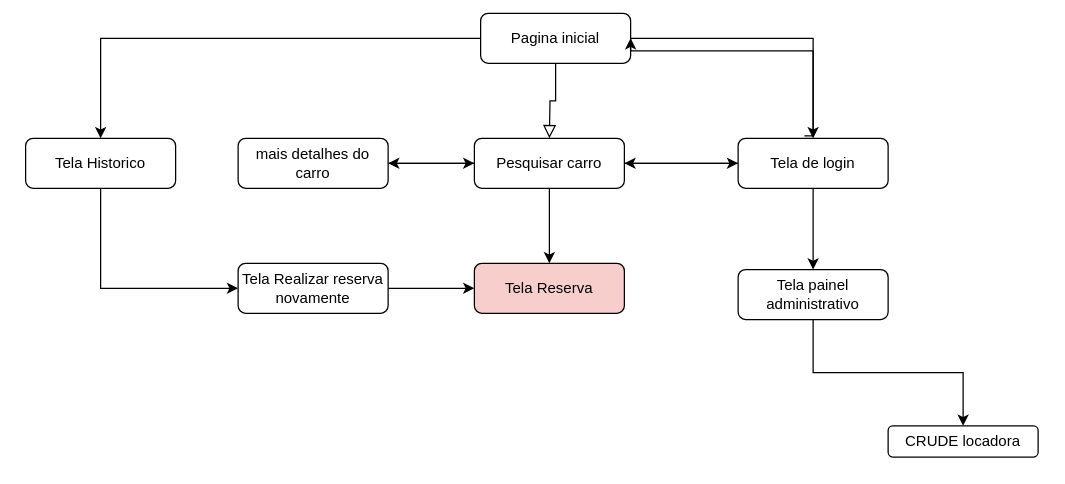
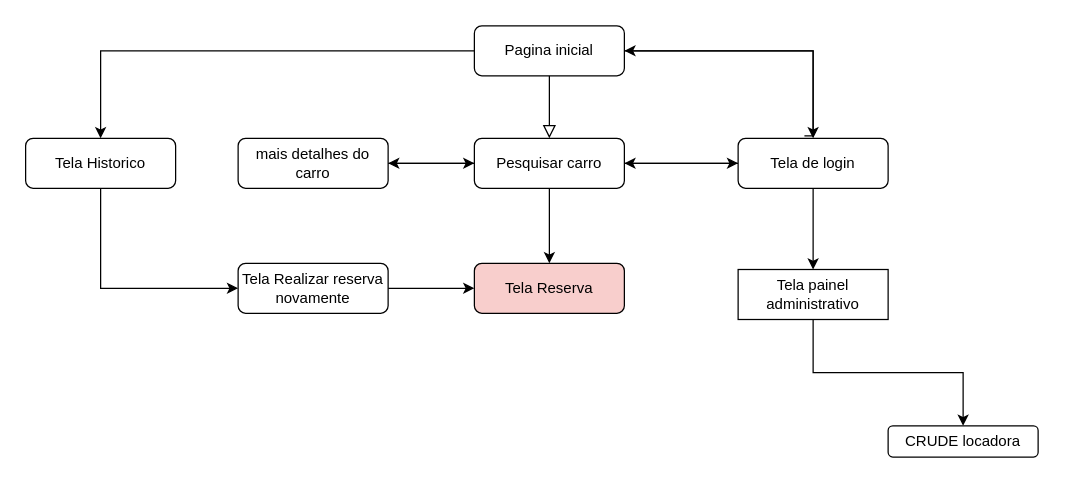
  <mxCell id="0" />
  <mxCell id="1" parent="0" />
  <mxCell id="2" value="" style="rounded=0;html=1;jettySize=auto;orthogonalLoop=1;fontSize=11;endArrow=block;endFill=0;endSize=8;strokeWidth=1;shadow=0;labelBackgroundColor=none;edgeStyle=orthogonalEdgeStyle;" parent="1" source="5" edge="1"><mxGeometry relative="1" as="geometry"><mxPoint x="439" y="110" as="targetPoint" /></mxGeometry></mxCell>
  <mxCell id="3" style="edgeStyle=orthogonalEdgeStyle;rounded=0;orthogonalLoop=1;jettySize=auto;html=1;entryX=0.5;entryY=0;entryDx=0;entryDy=0;" parent="1" source="5" target="13" edge="1"><mxGeometry relative="1" as="geometry" /></mxCell>
  <mxCell id="4" style="edgeStyle=orthogonalEdgeStyle;rounded=0;orthogonalLoop=1;jettySize=auto;html=1;entryX=0.5;entryY=0;entryDx=0;entryDy=0;entryPerimeter=0;" parent="1" source="5" target="18" edge="1"><mxGeometry relative="1" as="geometry"><mxPoint x="70" y="110" as="targetPoint" /></mxGeometry></mxCell>
- <mxCell id="5" value="Pagina inicial" style="rounded=1;whiteSpace=wrap;html=1;fontSize=12;glass=0;strokeWidth=1;shadow=0;" parent="1" vertex="1"><mxGeometry x="384" y="10" width="120" height="40" as="geometry" /></mxCell>
+ <mxCell id="5" value="Pagina inicial" style="rounded=1;whiteSpace=wrap;html=1;fontSize=12;glass=0;strokeWidth=1;shadow=0;" parent="1" vertex="1"><mxGeometry x="379" y="20" width="120" height="40" as="geometry" /></mxCell>
  <mxCell id="6" style="edgeStyle=orthogonalEdgeStyle;rounded=0;orthogonalLoop=1;jettySize=auto;html=1;entryX=0;entryY=0.5;entryDx=0;entryDy=0;" parent="1" source="9" target="13" edge="1"><mxGeometry relative="1" as="geometry" /></mxCell>
  <mxCell id="7" style="edgeStyle=orthogonalEdgeStyle;rounded=0;orthogonalLoop=1;jettySize=auto;html=1;entryX=0.5;entryY=0;entryDx=0;entryDy=0;" parent="1" source="9" target="14" edge="1"><mxGeometry relative="1" as="geometry" /></mxCell>
  <mxCell id="8" style="edgeStyle=orthogonalEdgeStyle;rounded=0;orthogonalLoop=1;jettySize=auto;html=1;" parent="1" source="9" target="16" edge="1"><mxGeometry relative="1" as="geometry" /></mxCell>
  <mxCell id="9" value="Pesquisar carro" style="rounded=1;whiteSpace=wrap;html=1;fontSize=12;glass=0;strokeWidth=1;shadow=0;" parent="1" vertex="1"><mxGeometry x="379" y="110" width="120" height="40" as="geometry" /></mxCell>
  <mxCell id="10" style="edgeStyle=orthogonalEdgeStyle;rounded=0;orthogonalLoop=1;jettySize=auto;html=1;" parent="1" source="13" target="22" edge="1"><mxGeometry relative="1" as="geometry" /></mxCell>
  <mxCell id="11" style="edgeStyle=orthogonalEdgeStyle;rounded=0;orthogonalLoop=1;jettySize=auto;html=1;" parent="1" source="13" target="9" edge="1"><mxGeometry relative="1" as="geometry" /></mxCell>
  <mxCell id="12" style="edgeStyle=orthogonalEdgeStyle;rounded=0;orthogonalLoop=1;jettySize=auto;html=1;entryX=1;entryY=0.5;entryDx=0;entryDy=0;exitX=0.442;exitY=-0.05;exitDx=0;exitDy=0;exitPerimeter=0;" parent="1" source="13" target="5" edge="1"><mxGeometry relative="1" as="geometry"><Array as="points"><mxPoint x="650" y="108" /><mxPoint x="650" y="40" /></Array></mxGeometry></mxCell>
  <mxCell id="13" value="Tela de login" style="rounded=1;whiteSpace=wrap;html=1;fontSize=12;glass=0;strokeWidth=1;shadow=0;" parent="1" vertex="1"><mxGeometry x="590" y="110" width="120" height="40" as="geometry" /></mxCell>
  <mxCell id="14" value="Tela Reserva" style="rounded=1;whiteSpace=wrap;html=1;fontSize=12;glass=0;strokeWidth=1;shadow=0;fillColor=#f8cecc;" parent="1" vertex="1"><mxGeometry x="379" y="210" width="120" height="40" as="geometry" /></mxCell>
  <mxCell id="15" style="edgeStyle=orthogonalEdgeStyle;rounded=0;orthogonalLoop=1;jettySize=auto;html=1;" parent="1" source="16" target="9" edge="1"><mxGeometry relative="1" as="geometry"><Array as="points"><mxPoint x="329" y="130" /><mxPoint x="329" y="130" /></Array></mxGeometry></mxCell>
  <mxCell id="16" value="mais detalhes do carro" style="rounded=1;whiteSpace=wrap;html=1;fontSize=12;glass=0;strokeWidth=1;shadow=0;" parent="1" vertex="1"><mxGeometry x="190" y="110" width="120" height="40" as="geometry" /></mxCell>
  <mxCell id="17" style="edgeStyle=orthogonalEdgeStyle;rounded=0;orthogonalLoop=1;jettySize=auto;html=1;entryX=0;entryY=0.5;entryDx=0;entryDy=0;" edge="1" parent="1" source="18" target="20"><mxGeometry relative="1" as="geometry"><Array as="points"><mxPoint x="80" y="230" /></Array></mxGeometry></mxCell>
  <mxCell id="18" value="Tela Historico" style="rounded=1;whiteSpace=wrap;html=1;fontSize=12;glass=0;strokeWidth=1;shadow=0;" parent="1" vertex="1"><mxGeometry x="20" y="110" width="120" height="40" as="geometry" /></mxCell>
  <mxCell id="19" style="edgeStyle=orthogonalEdgeStyle;rounded=0;orthogonalLoop=1;jettySize=auto;html=1;" parent="1" source="20" target="14" edge="1"><mxGeometry relative="1" as="geometry" /></mxCell>
  <mxCell id="20" value="Tela Realizar reserva novamente" style="rounded=1;whiteSpace=wrap;html=1;fontSize=12;glass=0;strokeWidth=1;shadow=0;" parent="1" vertex="1"><mxGeometry x="190" y="210" width="120" height="40" as="geometry" /></mxCell>
  <mxCell id="21" style="edgeStyle=orthogonalEdgeStyle;rounded=0;orthogonalLoop=1;jettySize=auto;html=1;" edge="1" parent="1" source="22" target="23"><mxGeometry relative="1" as="geometry" /></mxCell>
- <mxCell id="22" value="Tela painel administrativo" style="rounded=1;whiteSpace=wrap;html=1;fontSize=12;glass=0;strokeWidth=1;shadow=0;" parent="1" vertex="1"><mxGeometry x="590" y="215" width="120" height="40" as="geometry" /></mxCell>
+ <mxCell id="22" value="Tela painel administrativo" style="whiteSpace=wrap;html=1;fontSize=12;glass=0;strokeWidth=1;shadow=0;rounded=0;" parent="1" vertex="1"><mxGeometry x="590" y="215" width="120" height="40" as="geometry" /></mxCell>
  <mxCell id="23" value="CRUDE locadora" style="rounded=1;whiteSpace=wrap;html=1;fontSize=12;glass=0;strokeWidth=1;shadow=0;" vertex="1" parent="1"><mxGeometry x="710" y="340" width="120" height="25" as="geometry" /></mxCell>
